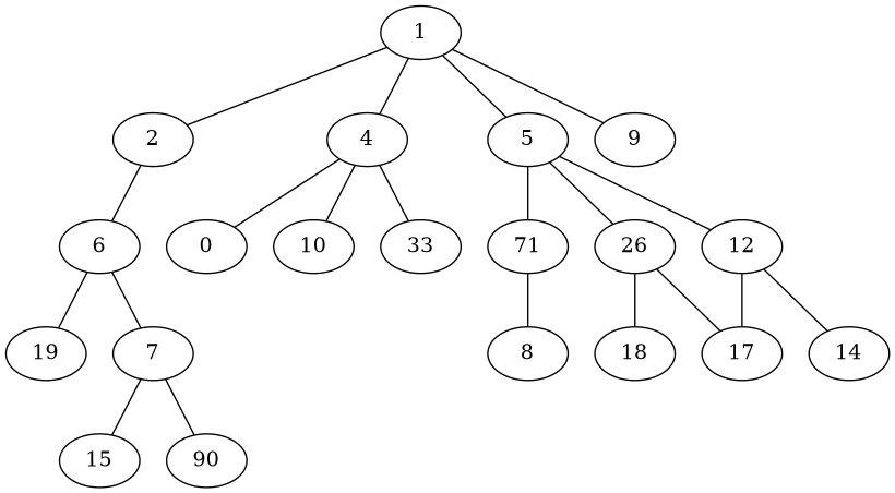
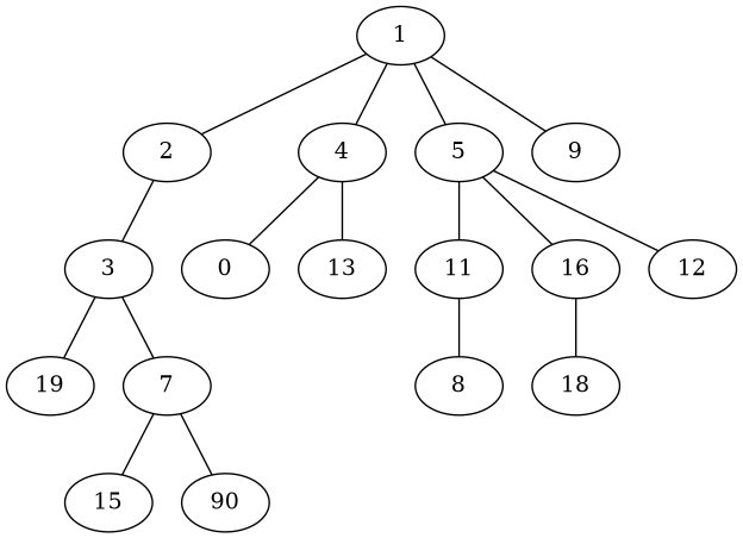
  graph {
    1
    2
    4
    5
    9
-   3 [label=6]
+   3
    n7 [label=0]
-   10
-   13 [label=33]
-   11 [label=71]
-   16 [label=26]
+   13
+   11
+   16
    12
    19
    7
    8
-   17
    18
-   14
    15
    n20 [label=90]
    1 -- 2
    1 -- 4
    1 -- 5
    1 -- 9
    2 -- 3
    4 -- n7
-   4 -- 10
    4 -- 13
    5 -- 11
    5 -- 16
    5 -- 12
    3 -- 19
    3 -- 7
    11 -- 8
-   16 -- 17
    16 -- 18
-   12 -- 17
-   12 -- 14
    7 -- 15
    7 -- n20
  }
